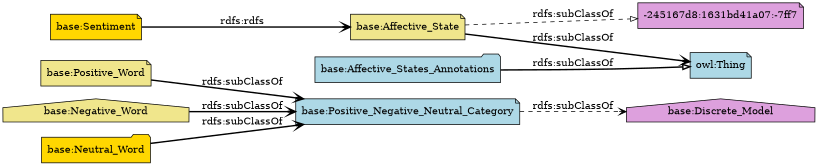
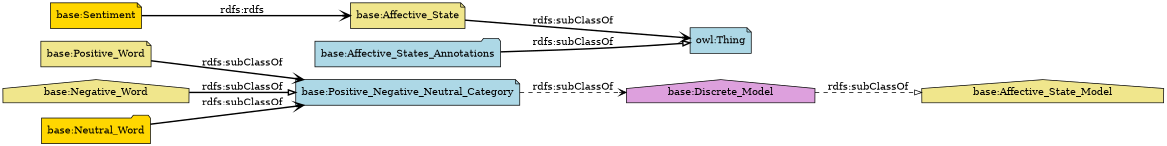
  digraph {
    rankdir=LR
    node [color=black fillcolor=khaki shape=note style=filled]
    edge [arrowhead=vee style=bold]
    "base:Positive_Negative_Neutral_Category" [fillcolor=lightblue]
    "base:Positive_Word"
    "base:Discrete_Model" [fillcolor=plum shape=house]
+   "base:Affective_State_Model" [shape=house]
    "base:Sentiment" [fillcolor=gold]
    "base:Affective_State"
    "owl:Thing" [fillcolor=lightblue]
-   "-245167d8:1631bd41a07:-7ff7" [fillcolor=plum]
    "base:Affective_States_Annotations" [fillcolor=lightblue shape=folder]
    "base:Negative_Word" [shape=house]
    "base:Neutral_Word" [fillcolor=gold shape=folder]
    "base:Positive_Negative_Neutral_Category" -> "base:Discrete_Model" [label="rdfs:subClassOf" style=dashed]
    "base:Positive_Word" -> "base:Positive_Negative_Neutral_Category" [label="rdfs:subClassOf"]
+   "base:Discrete_Model" -> "base:Affective_State_Model" [arrowhead=onormal label="rdfs:subClassOf" style=dashed]
    "base:Sentiment" -> "base:Affective_State" [label="rdfs:rdfs"]
    "base:Affective_State" -> "owl:Thing" [label="rdfs:subClassOf"]
-   "base:Affective_State" -> "-245167d8:1631bd41a07:-7ff7" [arrowhead=onormal label="rdfs:subClassOf" style=dashed]
    "base:Affective_States_Annotations" -> "owl:Thing" [arrowhead=onormal label="rdfs:subClassOf"]
-   "base:Negative_Word" -> "base:Positive_Negative_Neutral_Category" [label="rdfs:subClassOf"]
+   "base:Negative_Word" -> "base:Positive_Negative_Neutral_Category" [arrowhead=onormal label="rdfs:subClassOf"]
    "base:Neutral_Word" -> "base:Positive_Negative_Neutral_Category" [label="rdfs:subClassOf"]
  }
